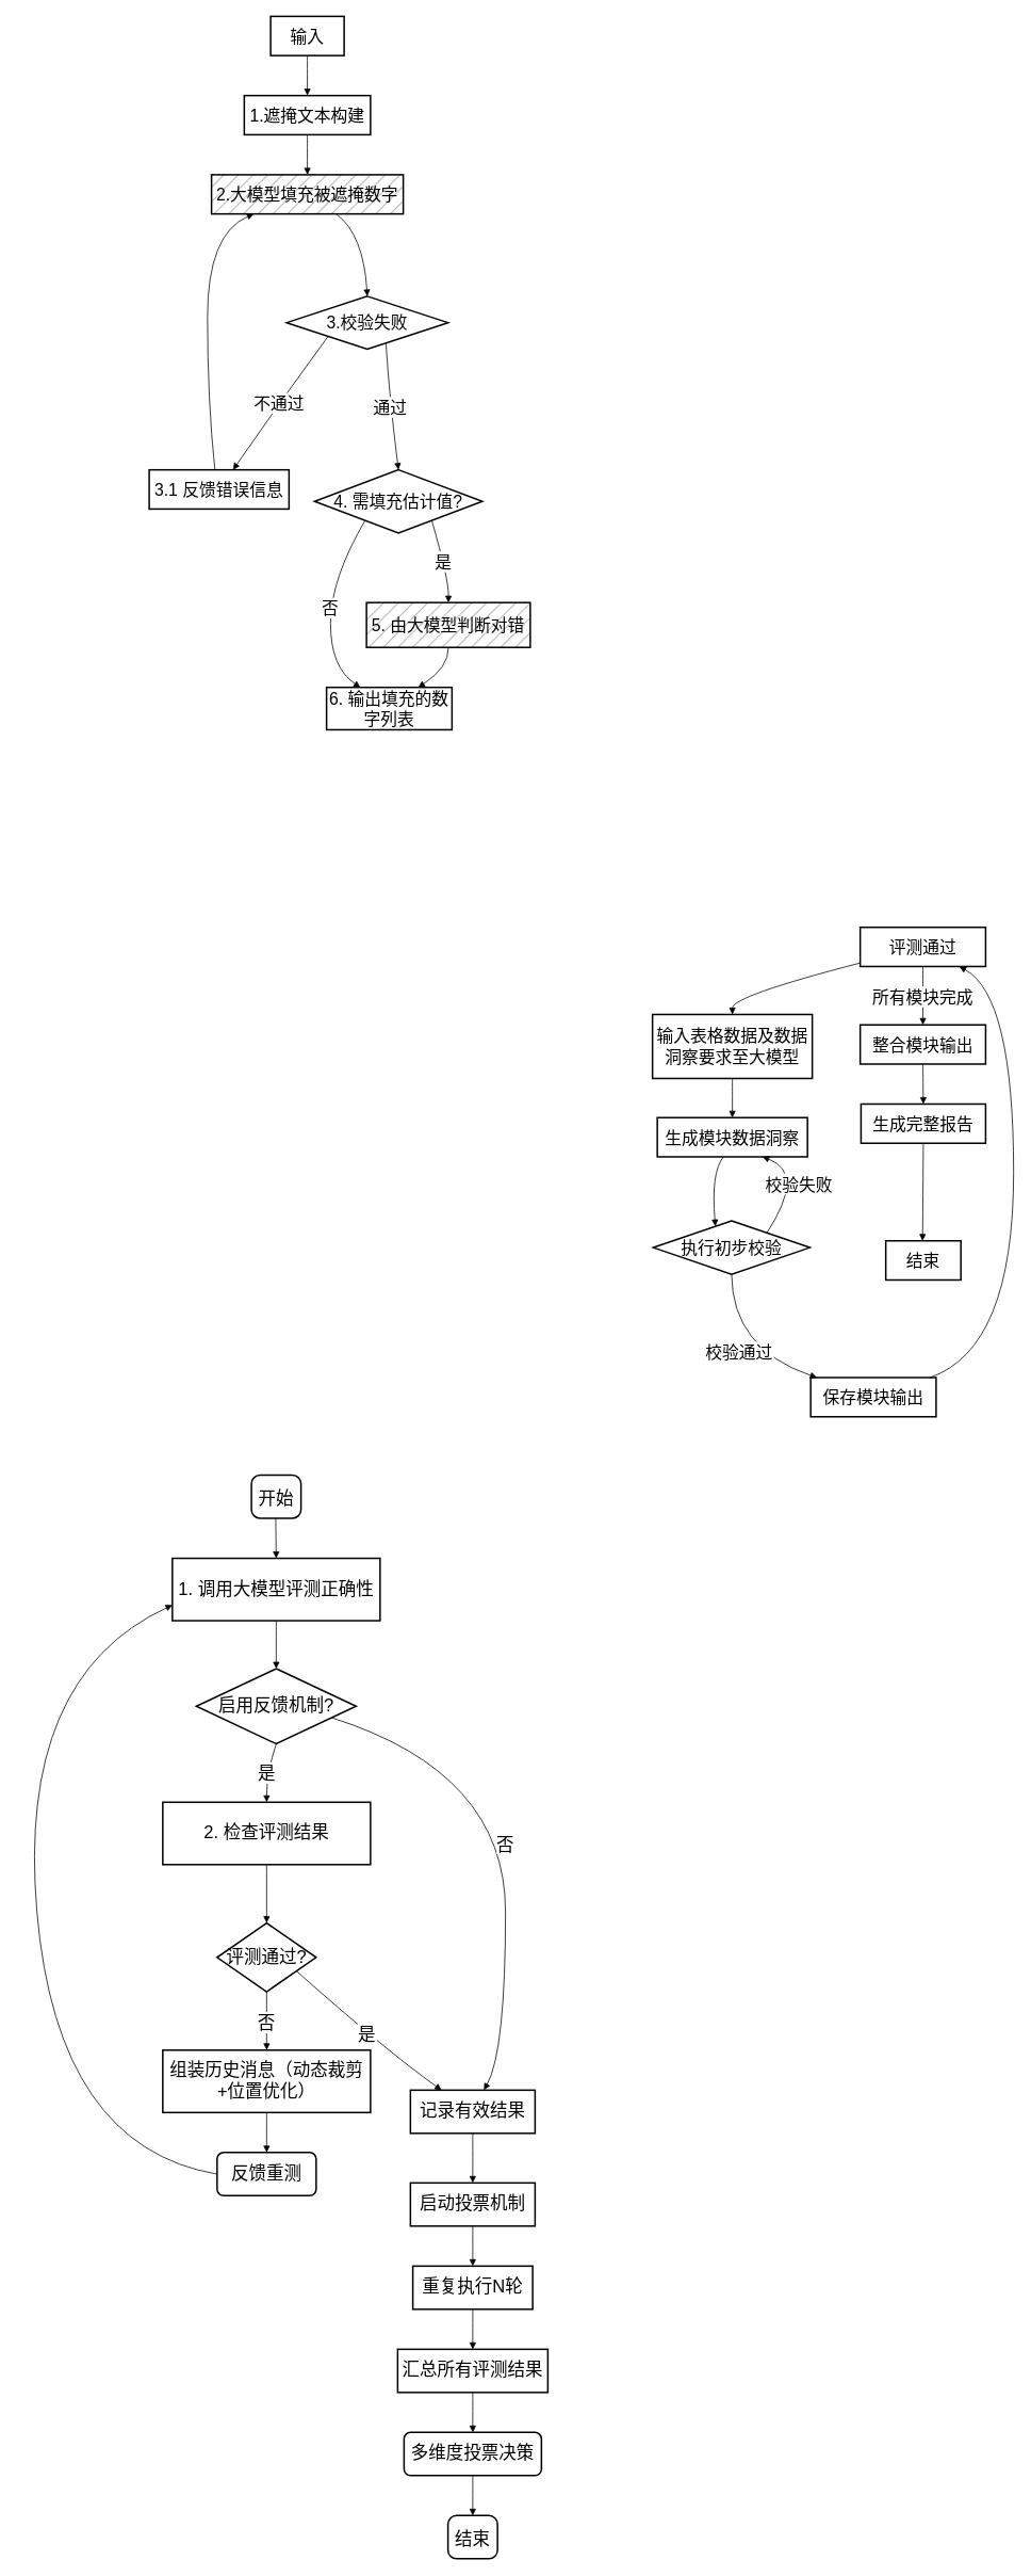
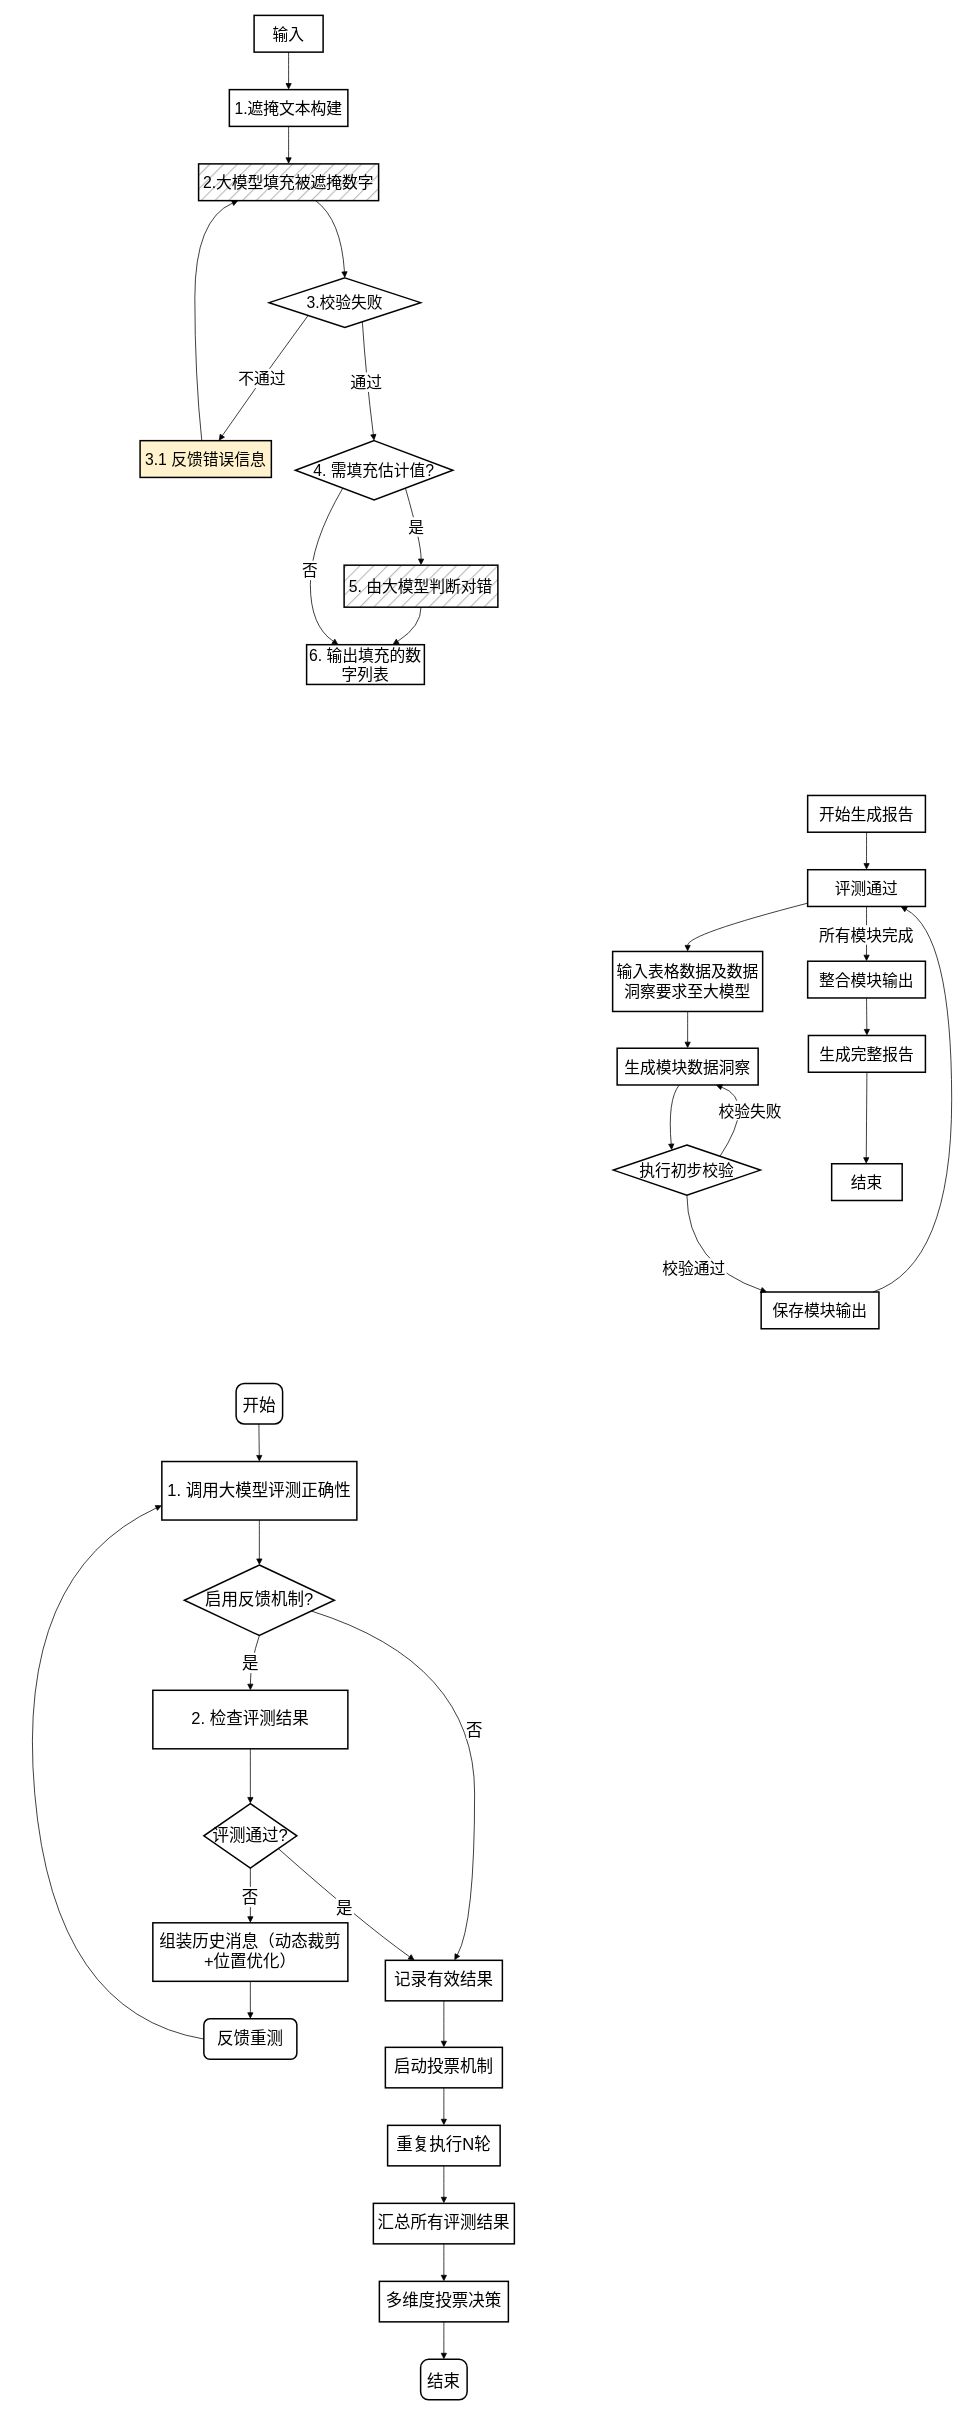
  <mxCell id="0" />
  <mxCell id="1" parent="0" />
  <mxCell id="2" value="输入" style="whiteSpace=wrap;strokeWidth=2;fontSize=21;" parent="1" vertex="1"><mxGeometry x="338" y="20" width="92" height="49" as="geometry" /></mxCell>
  <mxCell id="3" value="1.遮掩文本构建" style="whiteSpace=wrap;strokeWidth=2;fontSize=21;" parent="1" vertex="1"><mxGeometry x="305" y="119" width="158" height="49" as="geometry" /></mxCell>
  <mxCell id="4" value="2.大模型填充被遮掩数字" style="whiteSpace=wrap;strokeWidth=2;fontSize=21;fillStyle=hatch;fillColor=#BABABA;" parent="1" vertex="1"><mxGeometry x="264" y="218" width="240" height="49" as="geometry" /></mxCell>
  <mxCell id="5" value="3.校验失败" style="rhombus;strokeWidth=2;whiteSpace=wrap;fontSize=21;" parent="1" vertex="1"><mxGeometry x="358" y="370" width="202" height="66" as="geometry" /></mxCell>
- <mxCell id="6" value="3.1 反馈错误信息" style="whiteSpace=wrap;strokeWidth=2;fontSize=21;" parent="1" vertex="1"><mxGeometry x="186" y="587" width="175" height="49" as="geometry" /></mxCell>
+ <mxCell id="6" value="3.1 反馈错误信息" style="whiteSpace=wrap;strokeWidth=2;fontSize=21;fillColor=#fff2cc;" parent="1" vertex="1"><mxGeometry x="186" y="587" width="175" height="49" as="geometry" /></mxCell>
  <mxCell id="7" value="4. 需填充估计值?" style="rhombus;strokeWidth=2;whiteSpace=wrap;fontSize=21;" parent="1" vertex="1"><mxGeometry x="393" y="587" width="210" height="79" as="geometry" /></mxCell>
  <mxCell id="8" value="5. 由大模型判断对错" style="whiteSpace=wrap;strokeWidth=2;fontSize=21;fillStyle=hatch;fillColor=#BABABA;" parent="1" vertex="1"><mxGeometry x="458" y="753" width="205" height="56" as="geometry" /></mxCell>
  <mxCell id="9" value="6. 输出填充的数字列表" style="whiteSpace=wrap;strokeWidth=2;fontSize=21;" parent="1" vertex="1"><mxGeometry x="408" y="859" width="157" height="53" as="geometry" /></mxCell>
  <mxCell id="10" value="" style="curved=1;startArrow=none;endArrow=block;exitX=0.5;exitY=1;entryX=0.5;entryY=0;rounded=0;fontSize=21;" parent="1" source="2" target="3" edge="1"><mxGeometry relative="1" as="geometry"><Array as="points" /></mxGeometry></mxCell>
  <mxCell id="11" value="" style="curved=1;startArrow=none;endArrow=block;exitX=0.5;exitY=1;entryX=0.5;entryY=0;rounded=0;fontSize=21;" parent="1" source="3" target="4" edge="1"><mxGeometry relative="1" as="geometry"><Array as="points" /></mxGeometry></mxCell>
  <mxCell id="12" value="" style="curved=1;startArrow=none;endArrow=block;exitX=0.65;exitY=1;entryX=0.5;entryY=0;rounded=0;fontSize=21;" parent="1" source="4" target="5" edge="1"><mxGeometry relative="1" as="geometry"><Array as="points"><mxPoint x="454" y="292" /></Array></mxGeometry></mxCell>
  <mxCell id="13" value="不通过" style="curved=1;startArrow=none;endArrow=block;exitX=0.03;exitY=1;entryX=0.6;entryY=0;rounded=0;fontSize=21;" parent="1" source="5" target="6" edge="1"><mxGeometry relative="1" as="geometry"><Array as="points"><mxPoint x="351" y="500" /></Array></mxGeometry></mxCell>
  <mxCell id="14" value="" style="curved=1;startArrow=none;endArrow=block;exitX=0.47;exitY=0;entryX=0.22;entryY=1;rounded=0;fontSize=21;" parent="1" source="6" target="4" edge="1"><mxGeometry relative="1" as="geometry"><Array as="points"><mxPoint x="259" y="500" /><mxPoint x="259" y="292" /></Array></mxGeometry></mxCell>
  <mxCell id="15" value="通过" style="curved=1;startArrow=none;endArrow=block;exitX=0.65;exitY=1;entryX=0.5;entryY=0;rounded=0;fontSize=21;" parent="1" source="5" target="7" edge="1"><mxGeometry relative="1" as="geometry"><Array as="points"><mxPoint x="487" y="500" /></Array></mxGeometry></mxCell>
  <mxCell id="16" value="是" style="curved=1;startArrow=none;endArrow=block;exitX=0.83;exitY=1;entryX=0.5;entryY=0;rounded=0;fontSize=21;" parent="1" source="7" target="8" edge="1"><mxGeometry relative="1" as="geometry"><Array as="points"><mxPoint x="561" y="724" /></Array></mxGeometry></mxCell>
  <mxCell id="17" value="" style="curved=1;startArrow=none;endArrow=block;exitX=0.5;exitY=1;entryX=0.73;entryY=0;rounded=0;fontSize=21;" parent="1" source="8" target="9" edge="1"><mxGeometry relative="1" as="geometry"><Array as="points"><mxPoint x="561" y="834" /></Array></mxGeometry></mxCell>
  <mxCell id="18" value="否" style="curved=1;startArrow=none;endArrow=block;exitX=0.17;exitY=1;entryX=0.27;entryY=0;rounded=0;fontSize=21;" parent="1" source="7" target="9" edge="1"><mxGeometry relative="1" as="geometry"><Array as="points"><mxPoint x="413" y="724" /><mxPoint x="413" y="834" /></Array></mxGeometry></mxCell>
+ <mxCell id="19" value="开始生成报告" style="whiteSpace=wrap;strokeWidth=2;fontSize=21;" parent="1" vertex="1"><mxGeometry x="1076" y="1060" width="157" height="49" as="geometry" /></mxCell>
  <mxCell id="20" value="评测通过" style="whiteSpace=wrap;strokeWidth=2;fontSize=21;" parent="1" vertex="1"><mxGeometry x="1076" y="1159" width="157" height="49" as="geometry" /></mxCell>
  <mxCell id="21" value="输入表格数据及数据洞察要求至大模型" style="whiteSpace=wrap;strokeWidth=2;fontSize=21;" parent="1" vertex="1"><mxGeometry x="816" y="1268" width="200" height="80" as="geometry" /></mxCell>
  <mxCell id="22" value="生成模块数据洞察" style="whiteSpace=wrap;strokeWidth=2;fontSize=21;" parent="1" vertex="1"><mxGeometry x="822" y="1397" width="188" height="49" as="geometry" /></mxCell>
  <mxCell id="23" value="执行初步校验" style="rhombus;strokeWidth=2;whiteSpace=wrap;fontSize=21;" parent="1" vertex="1"><mxGeometry x="817" y="1526" width="196" height="67" as="geometry" /></mxCell>
  <mxCell id="24" value="保存模块输出" style="whiteSpace=wrap;strokeWidth=2;fontSize=21;" parent="1" vertex="1"><mxGeometry x="1014" y="1722" width="157" height="49" as="geometry" /></mxCell>
  <mxCell id="25" value="整合模块输出" style="whiteSpace=wrap;strokeWidth=2;fontSize=21;" parent="1" vertex="1"><mxGeometry x="1076" y="1281" width="157" height="49" as="geometry" /></mxCell>
  <mxCell id="26" value="生成完整报告" style="whiteSpace=wrap;strokeWidth=2;fontSize=21;" parent="1" vertex="1"><mxGeometry x="1077" y="1380" width="156" height="49" as="geometry" /></mxCell>
  <mxCell id="27" value="结束" style="whiteSpace=wrap;strokeWidth=2;fontSize=21;" parent="1" vertex="1"><mxGeometry x="1108" y="1551" width="94" height="49" as="geometry" /></mxCell>
+ <mxCell id="28" value="" style="curved=1;startArrow=none;endArrow=block;exitX=0.5;exitY=1;entryX=0.5;entryY=0;rounded=0;fontSize=21;" parent="1" source="19" target="20" edge="1"><mxGeometry relative="1" as="geometry"><Array as="points" /></mxGeometry></mxCell>
  <mxCell id="29" value="" style="curved=1;startArrow=none;endArrow=block;exitX=0;exitY=0.91;entryX=0.5;entryY=0;rounded=0;fontSize=21;" parent="1" source="20" target="21" edge="1"><mxGeometry relative="1" as="geometry"><Array as="points"><mxPoint x="916" y="1245" /></Array></mxGeometry></mxCell>
  <mxCell id="30" value="" style="curved=1;startArrow=none;endArrow=block;exitX=0.5;exitY=1;entryX=0.5;entryY=0;rounded=0;fontSize=21;" parent="1" source="21" target="22" edge="1"><mxGeometry relative="1" as="geometry"><Array as="points" /></mxGeometry></mxCell>
  <mxCell id="31" value="" style="curved=1;startArrow=none;endArrow=block;exitX=0.44;exitY=1;entryX=0.37;entryY=0;rounded=0;fontSize=21;" parent="1" source="22" target="23" edge="1"><mxGeometry relative="1" as="geometry"><Array as="points"><mxPoint x="889" y="1466" /></Array></mxGeometry></mxCell>
  <mxCell id="32" value="校验失败" style="curved=1;startArrow=none;endArrow=block;exitX=0.91;exitY=0;entryX=0.7;entryY=1;rounded=0;fontSize=21;" parent="1" source="23" target="22" edge="1"><mxGeometry relative="1" as="geometry"><Array as="points"><mxPoint x="1008" y="1466" /></Array></mxGeometry></mxCell>
  <mxCell id="33" value="校验通过" style="curved=1;startArrow=none;endArrow=block;exitX=0.5;exitY=1;entryX=0.05;entryY=0;rounded=0;fontSize=21;" parent="1" source="23" target="24" edge="1"><mxGeometry relative="1" as="geometry"><Array as="points"><mxPoint x="916" y="1686" /></Array></mxGeometry></mxCell>
  <mxCell id="34" value="" style="curved=1;startArrow=none;endArrow=block;exitX=0.95;exitY=0;entryX=0.79;entryY=1;rounded=0;fontSize=21;" parent="1" source="24" target="20" edge="1"><mxGeometry relative="1" as="geometry"><Array as="points"><mxPoint x="1268" y="1686" /><mxPoint x="1268" y="1245" /></Array></mxGeometry></mxCell>
  <mxCell id="35" value="所有模块完成" style="curved=1;startArrow=none;endArrow=block;exitX=0.5;exitY=1;entryX=0.5;entryY=0;rounded=0;fontSize=21;" parent="1" source="20" target="25" edge="1"><mxGeometry relative="1" as="geometry"><Array as="points" /></mxGeometry></mxCell>
  <mxCell id="36" value="" style="curved=1;startArrow=none;endArrow=block;exitX=0.5;exitY=1;entryX=0.5;entryY=0;rounded=0;fontSize=21;" parent="1" source="25" target="26" edge="1"><mxGeometry relative="1" as="geometry"><Array as="points" /></mxGeometry></mxCell>
  <mxCell id="37" value="" style="curved=1;startArrow=none;endArrow=block;exitX=0.5;exitY=1;entryX=0.49;entryY=0;rounded=0;fontSize=21;" parent="1" source="26" target="27" edge="1"><mxGeometry relative="1" as="geometry"><Array as="points" /></mxGeometry></mxCell>
  <mxCell id="38" value="开始" style="rounded=1;arcSize=20;strokeWidth=2;fontSize=22;" vertex="1" parent="1"><mxGeometry x="314" y="1844" width="62" height="54" as="geometry" /></mxCell>
  <mxCell id="39" value="1. 调用大模型评测正确性" style="whiteSpace=wrap;strokeWidth=2;fontSize=22;" vertex="1" parent="1"><mxGeometry x="215" y="1948" width="260" height="78" as="geometry" /></mxCell>
  <mxCell id="40" value="启用反馈机制?" style="rhombus;strokeWidth=2;whiteSpace=wrap;fontSize=22;" vertex="1" parent="1"><mxGeometry x="245" y="2086" width="200" height="94" as="geometry" /></mxCell>
  <mxCell id="41" value="2. 检查评测结果" style="whiteSpace=wrap;strokeWidth=2;fontSize=22;" vertex="1" parent="1"><mxGeometry x="203" y="2253" width="260" height="78" as="geometry" /></mxCell>
  <mxCell id="42" value="评测通过?" style="rhombus;strokeWidth=2;whiteSpace=wrap;fontSize=22;" vertex="1" parent="1"><mxGeometry x="271" y="2404" width="124" height="86" as="geometry" /></mxCell>
  <mxCell id="43" value="组装历史消息（动态裁剪+位置优化）" style="whiteSpace=wrap;strokeWidth=2;fontSize=22;" vertex="1" parent="1"><mxGeometry x="203" y="2563" width="260" height="78" as="geometry" /></mxCell>
  <mxCell id="44" value="反馈重测" style="whiteSpace=wrap;strokeWidth=2;fontSize=22;rounded=1;" vertex="1" parent="1"><mxGeometry x="271" y="2691" width="124" height="54" as="geometry" /></mxCell>
  <mxCell id="45" value="记录有效结果" style="whiteSpace=wrap;strokeWidth=2;fontSize=22;" vertex="1" parent="1"><mxGeometry x="513" y="2613" width="156" height="54" as="geometry" /></mxCell>
  <mxCell id="46" value="启动投票机制" style="whiteSpace=wrap;strokeWidth=2;fontSize=22;" vertex="1" parent="1"><mxGeometry x="513" y="2729" width="156" height="54" as="geometry" /></mxCell>
  <mxCell id="47" value="重复执行N轮" style="whiteSpace=wrap;strokeWidth=2;fontSize=22;" vertex="1" parent="1"><mxGeometry x="516" y="2833" width="150" height="54" as="geometry" /></mxCell>
  <mxCell id="48" value="汇总所有评测结果" style="whiteSpace=wrap;strokeWidth=2;fontSize=22;" vertex="1" parent="1"><mxGeometry x="497" y="2937" width="188" height="54" as="geometry" /></mxCell>
- <mxCell id="49" value="多维度投票决策" style="whiteSpace=wrap;strokeWidth=2;fontSize=22;rounded=1;" vertex="1" parent="1"><mxGeometry x="505" y="3041" width="172" height="54" as="geometry" /></mxCell>
+ <mxCell id="49" value="多维度投票决策" style="whiteSpace=wrap;strokeWidth=2;fontSize=22;" vertex="1" parent="1"><mxGeometry x="505" y="3041" width="172" height="54" as="geometry" /></mxCell>
  <mxCell id="50" value="结束" style="rounded=1;arcSize=20;strokeWidth=2;fontSize=22;" vertex="1" parent="1"><mxGeometry x="560" y="3145" width="62" height="54" as="geometry" /></mxCell>
  <mxCell id="51" value="" style="curved=1;startArrow=none;endArrow=block;exitX=0.49;exitY=1;entryX=0.5;entryY=0;rounded=0;fontSize=22;" edge="1" parent="1" source="38" target="39"><mxGeometry relative="1" as="geometry"><Array as="points" /></mxGeometry></mxCell>
  <mxCell id="52" value="" style="curved=1;startArrow=none;endArrow=block;exitX=0.5;exitY=1;entryX=0.5;entryY=0;rounded=0;fontSize=22;entryDx=0;entryDy=0;exitDx=0;exitDy=0;" edge="1" parent="1" source="39" target="40"><mxGeometry relative="1" as="geometry"><Array as="points" /><mxPoint x="323" y="2024" as="targetPoint" /></mxGeometry></mxCell>
  <mxCell id="53" value="是" style="curved=1;startArrow=none;endArrow=block;exitX=0.5;exitY=1;entryX=0.5;entryY=0;rounded=0;fontSize=22;exitDx=0;exitDy=0;" edge="1" parent="1" source="40" target="41"><mxGeometry relative="1" as="geometry"><Array as="points"><mxPoint x="333" y="2216" /></Array></mxGeometry></mxCell>
  <mxCell id="54" value="" style="curved=1;startArrow=none;endArrow=block;exitX=0.5;exitY=1;entryX=0.5;entryY=0;rounded=0;fontSize=22;" edge="1" parent="1" source="41" target="42"><mxGeometry relative="1" as="geometry"><Array as="points" /></mxGeometry></mxCell>
  <mxCell id="55" value="否" style="curved=1;startArrow=none;endArrow=block;exitX=0.5;exitY=1;entryX=0.5;entryY=0;rounded=0;fontSize=22;" edge="1" parent="1" source="42" target="43"><mxGeometry relative="1" as="geometry"><Array as="points" /></mxGeometry></mxCell>
  <mxCell id="56" value="" style="curved=1;startArrow=none;endArrow=block;exitX=0.5;exitY=1;entryX=0.5;entryY=0;rounded=0;fontSize=22;" edge="1" parent="1" source="43" target="44"><mxGeometry relative="1" as="geometry"><Array as="points" /></mxGeometry></mxCell>
  <mxCell id="57" value="" style="curved=1;startArrow=none;endArrow=block;entryX=0;entryY=0.75;rounded=0;entryDx=0;entryDy=0;fontSize=22;exitX=0;exitY=0.5;exitDx=0;exitDy=0;" edge="1" parent="1" source="44" target="39"><mxGeometry relative="1" as="geometry"><Array as="points"><mxPoint x="71" y="2684" /><mxPoint x="20" y="2097" /></Array><mxPoint x="270" y="2752" as="sourcePoint" /></mxGeometry></mxCell>
  <mxCell id="58" value="是" style="curved=1;startArrow=none;endArrow=block;exitX=1;exitY=0.83;entryX=0.25;entryY=0;rounded=0;fontSize=22;" edge="1" parent="1" source="42" target="45"><mxGeometry relative="1" as="geometry"><Array as="points"><mxPoint x="483" y="2564" /></Array></mxGeometry></mxCell>
  <mxCell id="59" value="否" style="curved=1;startArrow=none;endArrow=block;exitX=1;exitY=0.72;entryX=0.59;entryY=0;rounded=0;fontSize=22;" edge="1" parent="1" source="40" target="45"><mxGeometry relative="1" as="geometry"><Array as="points"><mxPoint x="632" y="2216" /><mxPoint x="632" y="2564" /></Array></mxGeometry></mxCell>
  <mxCell id="60" value="" style="curved=1;startArrow=none;endArrow=block;exitX=0.5;exitY=1;entryX=0.5;entryY=0;rounded=0;fontSize=22;" edge="1" parent="1" source="45" target="46"><mxGeometry relative="1" as="geometry"><Array as="points" /></mxGeometry></mxCell>
  <mxCell id="61" value="" style="curved=1;startArrow=none;endArrow=block;exitX=0.5;exitY=1;entryX=0.5;entryY=0;rounded=0;fontSize=22;" edge="1" parent="1" source="46" target="47"><mxGeometry relative="1" as="geometry"><Array as="points" /></mxGeometry></mxCell>
  <mxCell id="62" value="" style="curved=1;startArrow=none;endArrow=block;exitX=0.5;exitY=1;entryX=0.5;entryY=0;rounded=0;fontSize=22;" edge="1" parent="1" source="47" target="48"><mxGeometry relative="1" as="geometry"><Array as="points" /></mxGeometry></mxCell>
  <mxCell id="63" value="" style="curved=1;startArrow=none;endArrow=block;exitX=0.5;exitY=1;entryX=0.5;entryY=0;rounded=0;fontSize=22;" edge="1" parent="1" source="48" target="49"><mxGeometry relative="1" as="geometry"><Array as="points" /></mxGeometry></mxCell>
  <mxCell id="64" value="" style="curved=1;startArrow=none;endArrow=block;exitX=0.5;exitY=1;entryX=0.5;entryY=0;rounded=0;fontSize=22;" edge="1" parent="1" source="49" target="50"><mxGeometry relative="1" as="geometry"><Array as="points" /></mxGeometry></mxCell>
